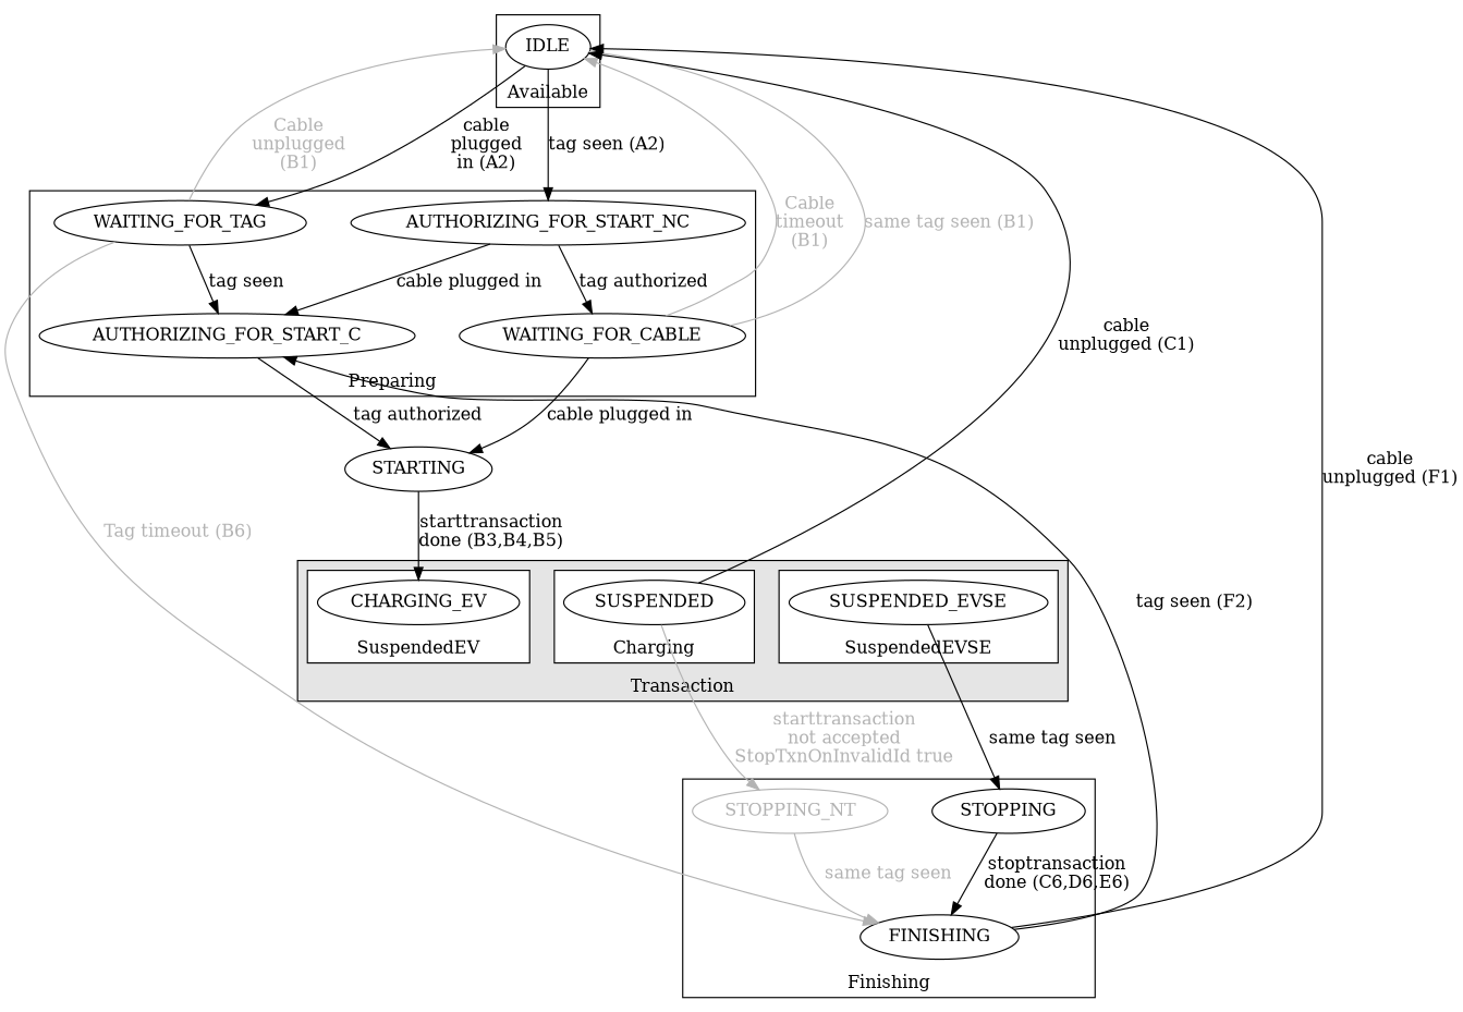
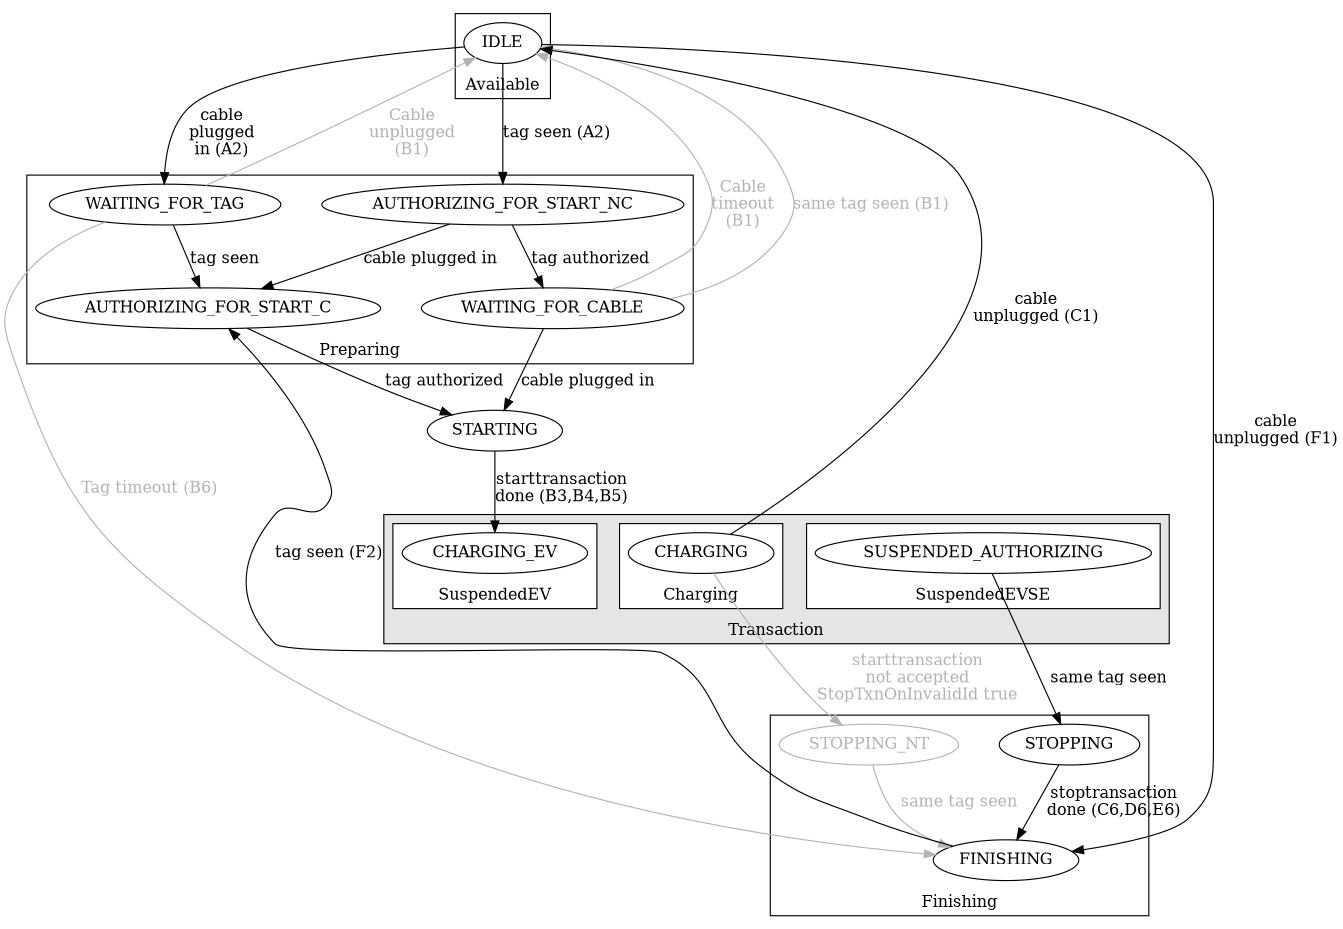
  digraph {
    compound=true
    labelloc=b
    nodesep=0.5
    ranksep=0.5
    WAITING_FOR_TAG
    AUTHORIZING_FOR_START_NC
    AUTHORIZING_FOR_START_C
    WAITING_FOR_CABLE
    IDLE
-   CHARGING [label=SUSPENDED]
-   SUSPENDED_EVSE
+   CHARGING
+   SUSPENDED_EVSE [label=SUSPENDED_AUTHORIZING]
    n8 [label=CHARGING_EV]
    STOPPING
    STOPPING_NT [color=gray70 fontcolor=gray70]
    FINISHING
    STARTING
    subgraph cluster_1 {
      label=Preparing
      WAITING_FOR_TAG
      AUTHORIZING_FOR_START_NC
      AUTHORIZING_FOR_START_C
      WAITING_FOR_CABLE
    }
    subgraph cluster_2 {
      label=Available
      IDLE
    }
    subgraph cluster_3 {
      bgcolor=gray90
      label=Transaction
      subgraph cluster_4 {
        bgcolor=white
        label=Charging
        CHARGING
      }
      subgraph cluster_5 {
        bgcolor=white
        label=SuspendedEVSE
        SUSPENDED_EVSE
      }
      subgraph cluster_6 {
        bgcolor=white
        label=SuspendedEV
        n8
      }
    }
    subgraph cluster_7 {
      label=Finishing
      STOPPING
      STOPPING_NT
      FINISHING
    }
    WAITING_FOR_TAG -> AUTHORIZING_FOR_START_C [label="tag seen"]
    WAITING_FOR_TAG -> IDLE [color=gray70 fontcolor=gray70 label="Cable\nunplugged\n(B1)" weight=0]
    WAITING_FOR_TAG -> FINISHING [color=gray70 fontcolor=gray70 label="Tag timeout (B6)" weight=0]
    AUTHORIZING_FOR_START_NC -> AUTHORIZING_FOR_START_C [label="cable plugged in"]
    AUTHORIZING_FOR_START_NC -> WAITING_FOR_CABLE [label="tag authorized" weight=100]
    AUTHORIZING_FOR_START_C -> STARTING [label="tag authorized"]
    WAITING_FOR_CABLE -> IDLE [color=gray70 fontcolor=gray70 label="Cable\ntimeout\n(B1)" weight=0]
    WAITING_FOR_CABLE -> IDLE [color=gray70 fontcolor=gray70 label="same tag seen (B1)" weight=0]
    WAITING_FOR_CABLE -> STARTING [label="cable plugged in"]
    IDLE -> WAITING_FOR_TAG [label="cable\nplugged\nin (A2)"]
    IDLE -> AUTHORIZING_FOR_START_NC [label="tag seen (A2)"]
    CHARGING -> IDLE [label="cable\nunplugged (C1)" weight=0]
    CHARGING -> STOPPING_NT [color=gray70 fontcolor=gray70 label="starttransaction\nnot accepted\nStopTxnOnInvalidId true" weight=0]
    SUSPENDED_EVSE -> STOPPING [label="same tag seen"]
    STOPPING -> FINISHING [label="stoptransaction\ndone (C6,D6,E6)" weight=100]
    STOPPING_NT -> FINISHING [color=gray70 fontcolor=gray70 label="same tag seen" weight=0]
    FINISHING -> AUTHORIZING_FOR_START_C [label="tag seen (F2)" weight=0]
-   FINISHING -> IDLE [label="cable\nunplugged (F1)"]
+   IDLE -> FINISHING [label="cable\nunplugged (F1)"]
    STARTING -> n8 [label="starttransaction\ndone (B3,B4,B5)" weight=100]
  }
